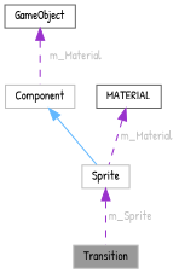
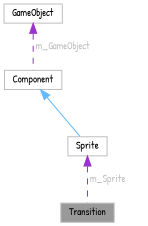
  digraph {
    fontname="Patrick Hand"
    node [color=grey75 fillcolor=white fontname="Patrick Hand" fontsize=10 shape=box style=filled]
    edge [color=darkorchid3 dir=back fontcolor=grey fontname="Patrick Hand" fontsize=10 labelfontname=Helvetica labelfontsize=10 style=dashed]
    n1 [fillcolor=grey60 fontcolor=black height=0.2 label=Transition width=0.4]
-   n2 [color=gray40 height=0.2 label=GameObject width=0.4]
+   n2 [height=0.2 label=GameObject width=0.4]
    n3 [height=0.2 label=Component width=0.4]
    n4 [height=0.2 label=Sprite width=0.4]
-   n5 [color=gray40 height=0.2 label=MATERIAL width=0.4]
-   n2 -> n3 [label=" m_Material"]
+   n2 -> n3 [label=" m_GameObject"]
    n3 -> n4 [color=steelblue1 style=solid fontcolor=""]
    n4 -> n1 [label=" m_Sprite"]
-   n5 -> n4 [label=" m_Material"]
  }
